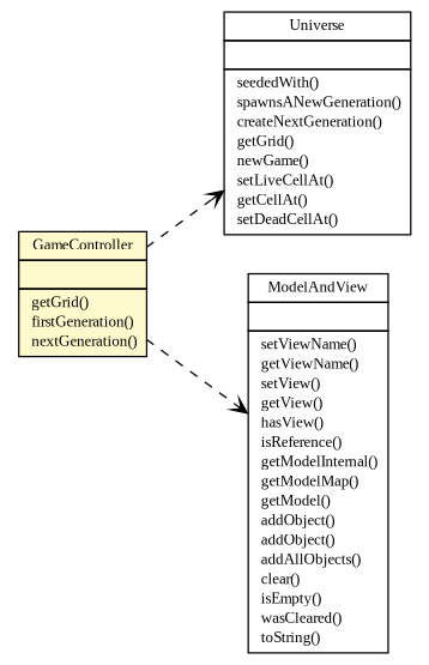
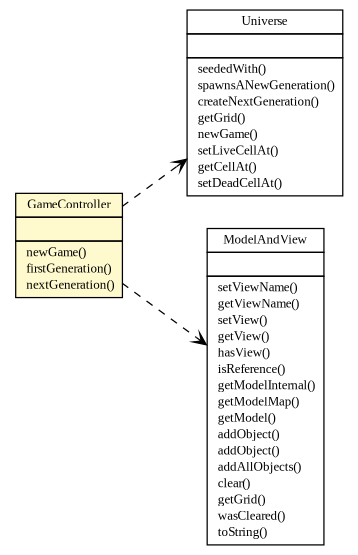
  digraph {
    fontname="Liberation Serif"
    rankdir=LR
    node [fontcolor=black fontname="Liberation Serif" fontsize=10.0 shape=plaintext]
    edge [arrowhead=open color=black fontcolor=black fontname="Liberation Serif" fontsize=10.0 headport=p labelfontname=arial labelfontsize=10 style=dashed tailport=p]
-   n1 [label=<<table border="0" cellborder="1" cellspacing="0" cellpadding="2" port="p" bgcolor="lemonChiffon" href="./GameController.html"> 		<tr><td><table border="0" cellspacing="0" cellpadding="1"> 			<tr><td> GameController </td></tr> 		</table></td></tr> 		<tr><td><table border="0" cellspacing="0" cellpadding="1"> 			<tr><td align="left">  </td></tr> 		</table></td></tr> 		<tr><td><table border="0" cellspacing="0" cellpadding="1"> 			<tr><td align="left">  getGrid() </td></tr> 			<tr><td align="left">  firstGeneration() </td></tr> 			<tr><td align="left">  nextGeneration() </td></tr> 		</table></td></tr> 		</table>>]
+   n1 [label=<<table border="0" cellborder="1" cellspacing="0" cellpadding="2" port="p" bgcolor="lemonChiffon" href="./GameController.html"> 		<tr><td><table border="0" cellspacing="0" cellpadding="1"> 			<tr><td> GameController </td></tr> 		</table></td></tr> 		<tr><td><table border="0" cellspacing="0" cellpadding="1"> 			<tr><td align="left">  </td></tr> 		</table></td></tr> 		<tr><td><table border="0" cellspacing="0" cellpadding="1"> 			<tr><td align="left">  newGame() </td></tr> 			<tr><td align="left">  firstGeneration() </td></tr> 			<tr><td align="left">  nextGeneration() </td></tr> 		</table></td></tr> 		</table>>]
    n2 [label=<<table border="0" cellborder="1" cellspacing="0" cellpadding="2" port="p" href="http://java.sun.com/j2se/1.4.2/docs/api/com/wakaleo/gameoflife/domain/Universe.html"> 		<tr><td><table border="0" cellspacing="0" cellpadding="1"> 			<tr><td> Universe </td></tr> 		</table></td></tr> 		<tr><td><table border="0" cellspacing="0" cellpadding="1"> 			<tr><td align="left">  </td></tr> 		</table></td></tr> 		<tr><td><table border="0" cellspacing="0" cellpadding="1"> 			<tr><td align="left">  seededWith() </td></tr> 			<tr><td align="left">  spawnsANewGeneration() </td></tr> 			<tr><td align="left">  createNextGeneration() </td></tr> 			<tr><td align="left">  getGrid() </td></tr> 			<tr><td align="left">  newGame() </td></tr> 			<tr><td align="left">  setLiveCellAt() </td></tr> 			<tr><td align="left">  getCellAt() </td></tr> 			<tr><td align="left">  setDeadCellAt() </td></tr> 		</table></td></tr> 		</table>>]
-   n3 [label=<<table border="0" cellborder="1" cellspacing="0" cellpadding="2" port="p" href="http://java.sun.com/j2se/1.4.2/docs/api/org/springframework/web/servlet/ModelAndView.html"> 		<tr><td><table border="0" cellspacing="0" cellpadding="1"> 			<tr><td> ModelAndView </td></tr> 		</table></td></tr> 		<tr><td><table border="0" cellspacing="0" cellpadding="1"> 			<tr><td align="left">  </td></tr> 		</table></td></tr> 		<tr><td><table border="0" cellspacing="0" cellpadding="1"> 			<tr><td align="left">  setViewName() </td></tr> 			<tr><td align="left">  getViewName() </td></tr> 			<tr><td align="left">  setView() </td></tr> 			<tr><td align="left">  getView() </td></tr> 			<tr><td align="left">  hasView() </td></tr> 			<tr><td align="left">  isReference() </td></tr> 			<tr><td align="left">  getModelInternal() </td></tr> 			<tr><td align="left">  getModelMap() </td></tr> 			<tr><td align="left">  getModel() </td></tr> 			<tr><td align="left">  addObject() </td></tr> 			<tr><td align="left">  addObject() </td></tr> 			<tr><td align="left">  addAllObjects() </td></tr> 			<tr><td align="left">  clear() </td></tr> 			<tr><td align="left">  isEmpty() </td></tr> 			<tr><td align="left">  wasCleared() </td></tr> 			<tr><td align="left">  toString() </td></tr> 		</table></td></tr> 		</table>>]
+   n3 [label=<<table border="0" cellborder="1" cellspacing="0" cellpadding="2" port="p" href="http://java.sun.com/j2se/1.4.2/docs/api/org/springframework/web/servlet/ModelAndView.html"> 		<tr><td><table border="0" cellspacing="0" cellpadding="1"> 			<tr><td> ModelAndView </td></tr> 		</table></td></tr> 		<tr><td><table border="0" cellspacing="0" cellpadding="1"> 			<tr><td align="left">  </td></tr> 		</table></td></tr> 		<tr><td><table border="0" cellspacing="0" cellpadding="1"> 			<tr><td align="left">  setViewName() </td></tr> 			<tr><td align="left">  getViewName() </td></tr> 			<tr><td align="left">  setView() </td></tr> 			<tr><td align="left">  getView() </td></tr> 			<tr><td align="left">  hasView() </td></tr> 			<tr><td align="left">  isReference() </td></tr> 			<tr><td align="left">  getModelInternal() </td></tr> 			<tr><td align="left">  getModelMap() </td></tr> 			<tr><td align="left">  getModel() </td></tr> 			<tr><td align="left">  addObject() </td></tr> 			<tr><td align="left">  addObject() </td></tr> 			<tr><td align="left">  addAllObjects() </td></tr> 			<tr><td align="left">  clear() </td></tr> 			<tr><td align="left">  getGrid() </td></tr> 			<tr><td align="left">  wasCleared() </td></tr> 			<tr><td align="left">  toString() </td></tr> 		</table></td></tr> 		</table>>]
    n1 -> n2
    n1 -> n3
  }
